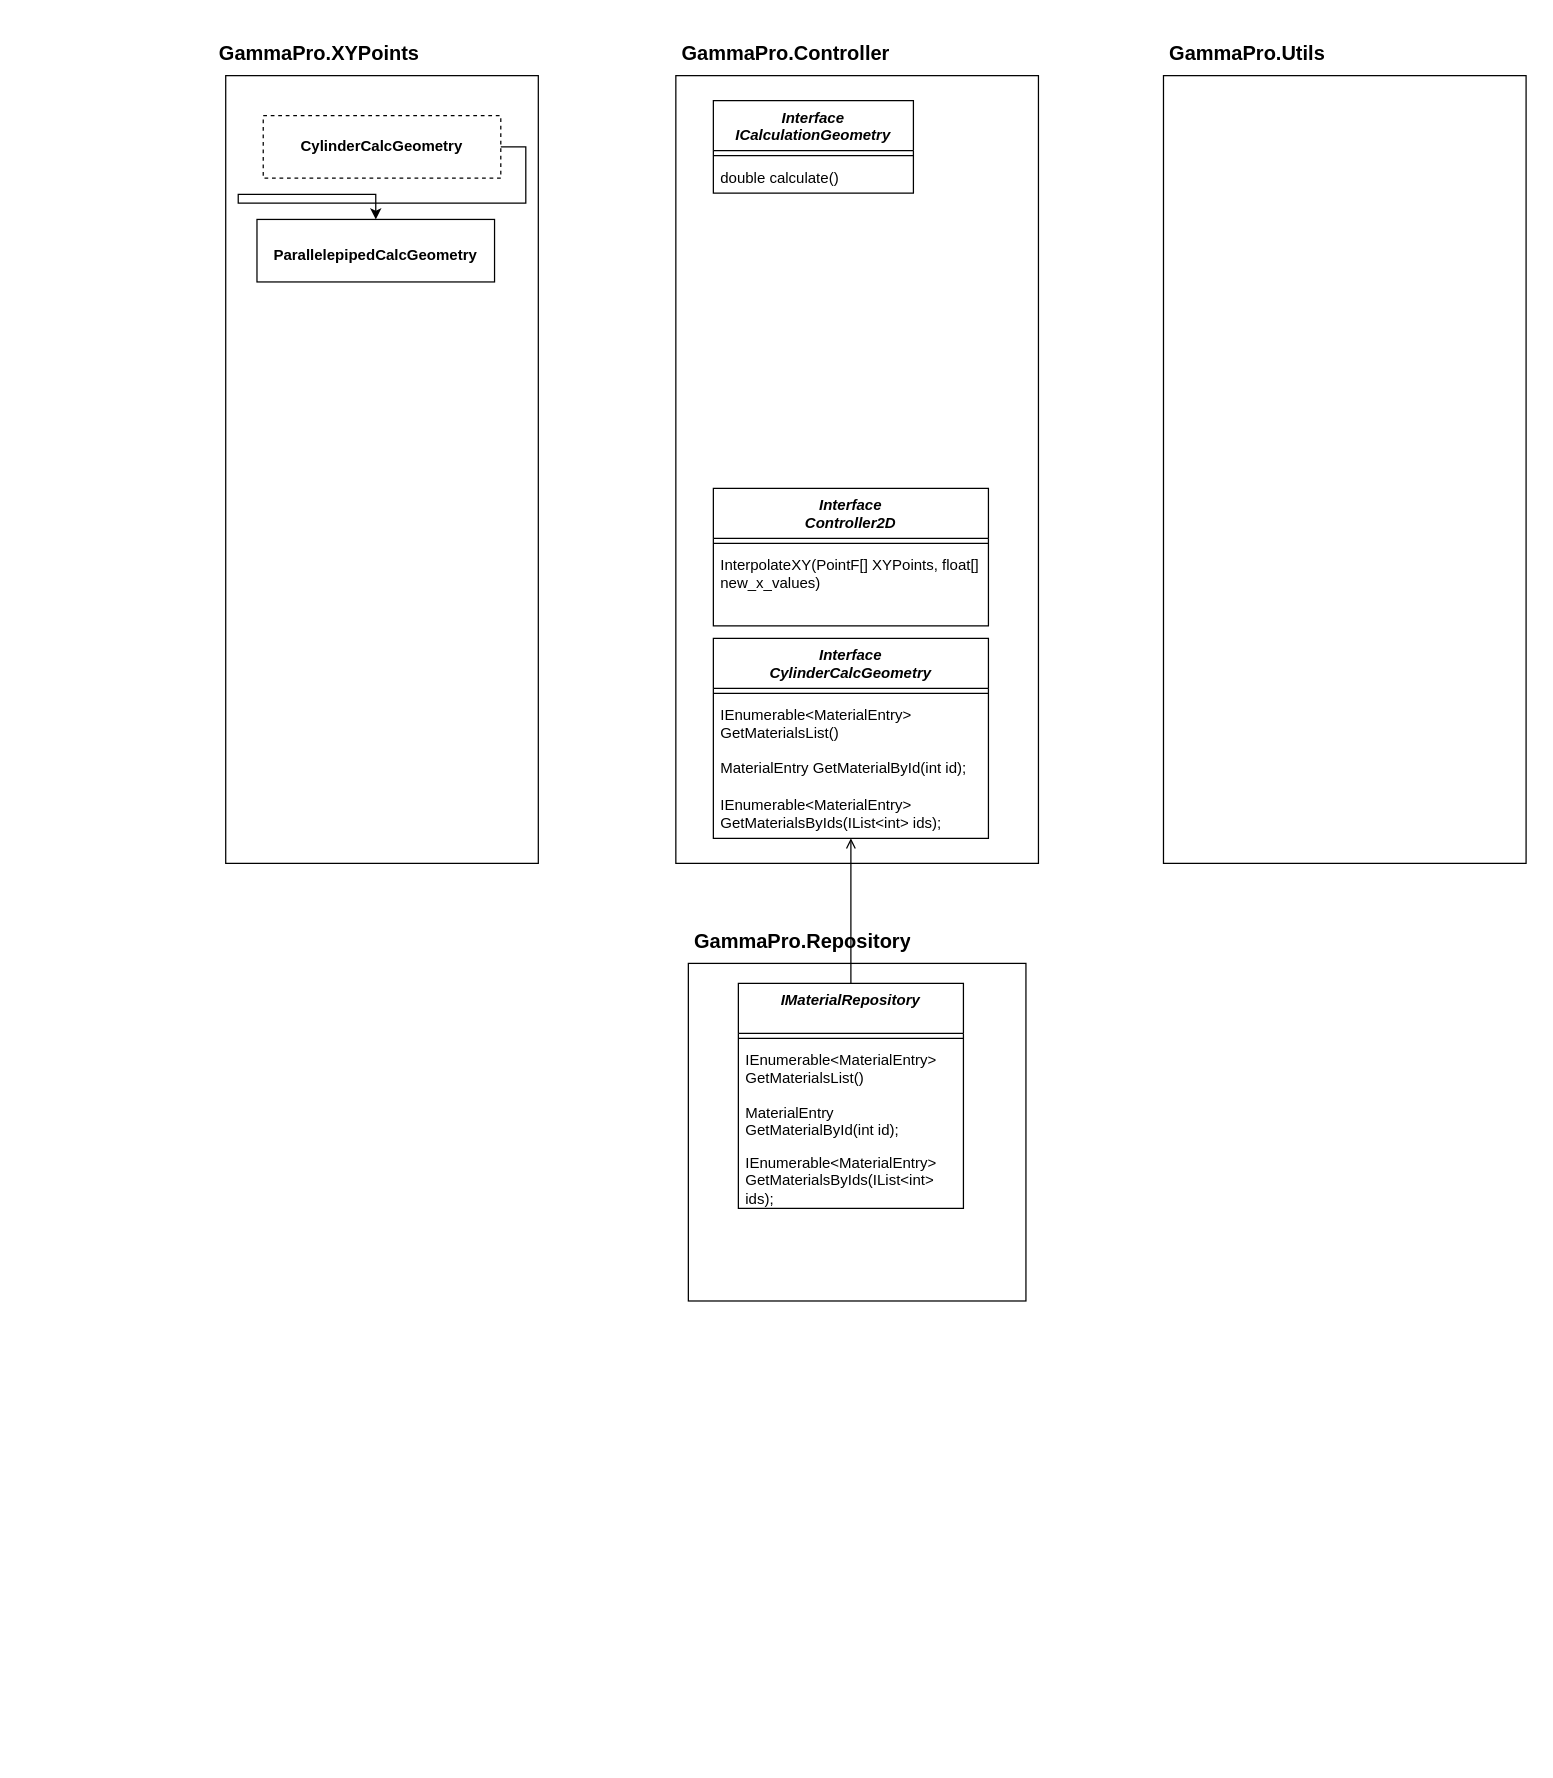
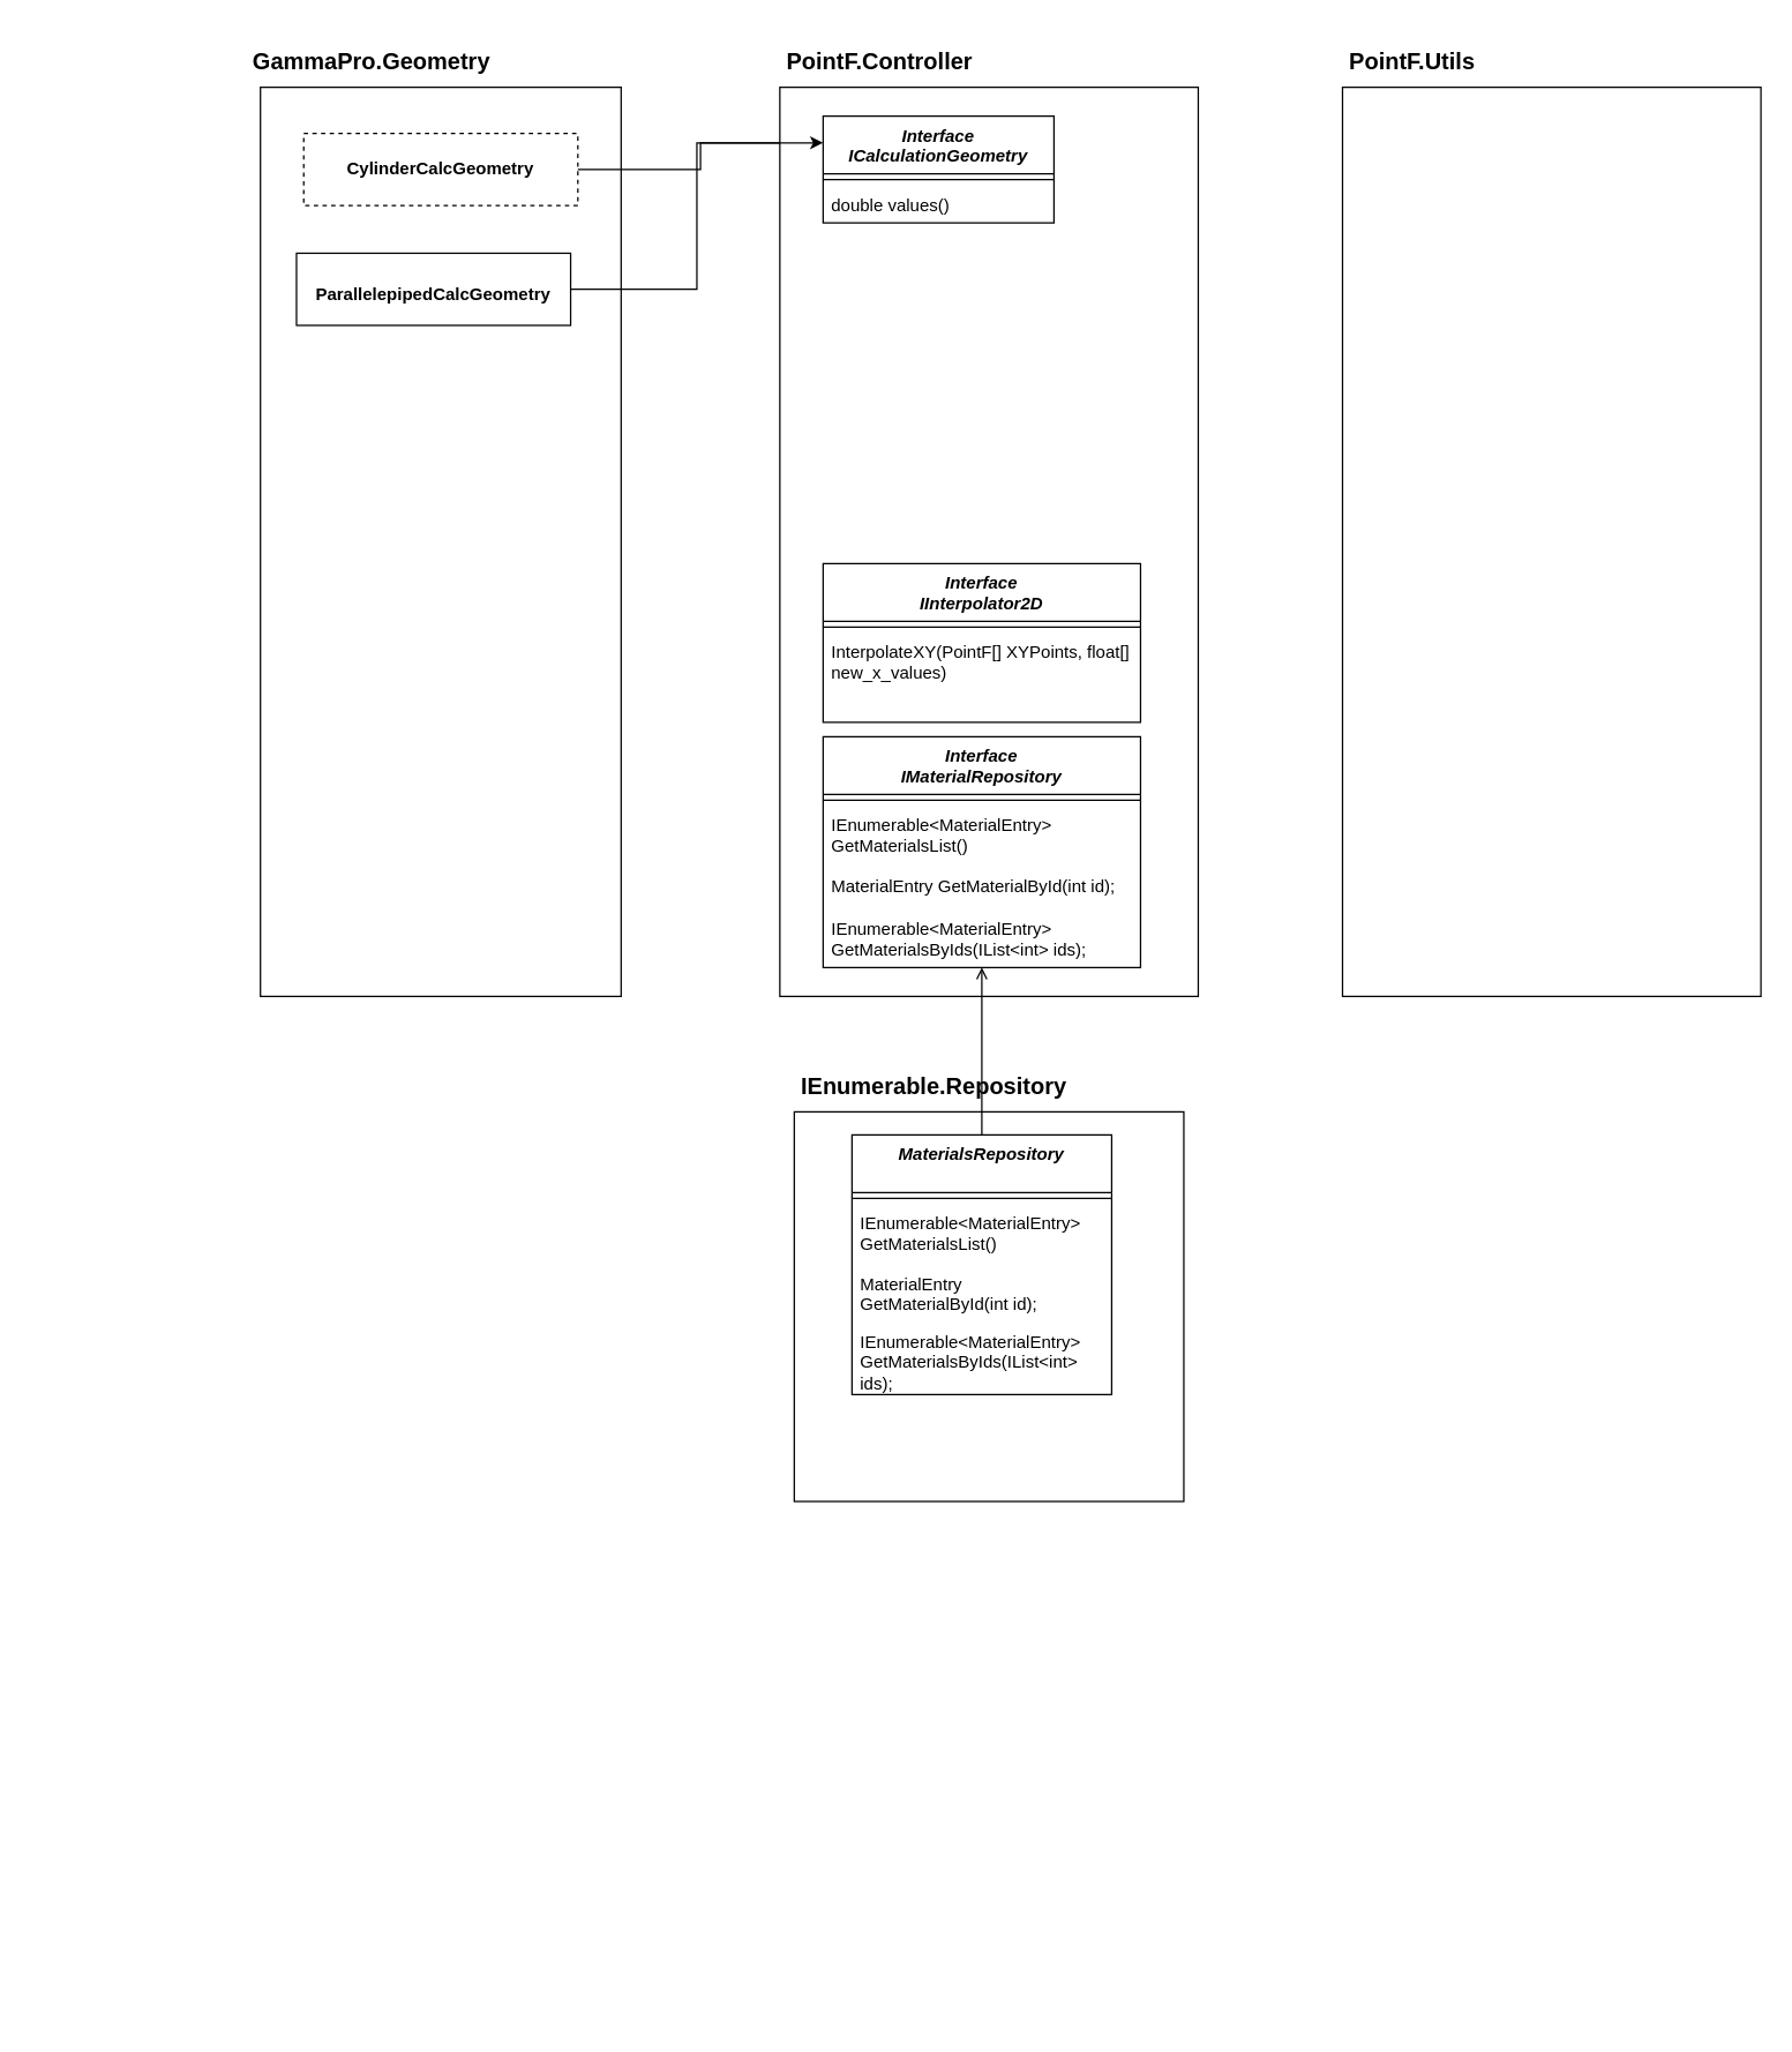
  <mxCell id="0" />
  <mxCell id="1" parent="0" />
  <mxCell id="2" value="" style="group;imageAspect=1;collapsible=0;resizeWidth=0;resizeHeight=0;container=0;allowArrows=0;noLabel=0;enumerate=0;" vertex="1" connectable="0" parent="1"><mxGeometry x="20" y="20" width="410" height="742" as="geometry" /></mxCell>
  <mxCell id="3" value="" style="group" vertex="1" connectable="0" parent="2"><mxGeometry y="40" width="410" height="702" as="geometry" /></mxCell>
  <mxCell id="4" value="" style="rounded=0;whiteSpace=wrap;html=1;strokeColor=default;" vertex="1" parent="3"><mxGeometry x="160" width="250" height="630" as="geometry" /></mxCell>
  <mxCell id="5" value="&lt;p style=&quot;margin:0px;margin-top:4px;text-align:center;&quot;&gt;&lt;br&gt;&lt;b&gt;CylinderCalcGeometry&lt;/b&gt;&lt;/p&gt;" style="verticalAlign=top;align=left;overflow=fill;fontSize=12;fontFamily=Helvetica;html=1;strokeColor=default;dashed=1;" vertex="1" parent="3"><mxGeometry x="190" y="32" width="190" height="50" as="geometry" /></mxCell>
  <mxCell id="6" value="&lt;p style=&quot;margin: 4px 0px 0px;&quot;&gt;&lt;b&gt;&lt;br&gt;&lt;/b&gt;&lt;/p&gt;&lt;p style=&quot;margin: 4px 0px 0px;&quot;&gt;&lt;b&gt;ParallelepipedCalcGeometry&lt;/b&gt;&lt;/p&gt;" style="verticalAlign=top;align=center;overflow=fill;fontSize=12;fontFamily=Helvetica;html=1;strokeColor=default;" vertex="1" parent="3"><mxGeometry x="185" y="115" width="190" height="50" as="geometry" /></mxCell>
- <mxCell id="7" value="&lt;h1&gt;&lt;font style=&quot;font-size: 16px;&quot;&gt;GammaPro.XYPoints&lt;/font&gt;&lt;/h1&gt;" style="text;html=1;strokeColor=none;fillColor=none;spacing=5;spacingTop=-20;whiteSpace=wrap;overflow=hidden;rounded=0;" vertex="1" parent="2"><mxGeometry x="150" width="260" height="40" as="geometry" /></mxCell>
- <mxCell id="8" style="edgeStyle=orthogonalEdgeStyle;rounded=0;orthogonalLoop=1;jettySize=auto;html=1;exitX=1;exitY=0.5;exitDx=0;exitDy=0;" edge="1" parent="1" source="5" target="6"><mxGeometry relative="1" as="geometry" /></mxCell>
+ <mxCell id="7" value="&lt;h1&gt;&lt;font style=&quot;font-size: 16px;&quot;&gt;GammaPro.Geometry&lt;/font&gt;&lt;/h1&gt;" style="text;html=1;strokeColor=none;fillColor=none;spacing=5;spacingTop=-20;whiteSpace=wrap;overflow=hidden;rounded=0;" vertex="1" parent="2"><mxGeometry x="150" width="260" height="40" as="geometry" /></mxCell>
+ <mxCell id="8" style="edgeStyle=orthogonalEdgeStyle;rounded=0;orthogonalLoop=1;jettySize=auto;html=1;exitX=1;exitY=0.5;exitDx=0;exitDy=0;entryX=0;entryY=0.25;entryDx=0;entryDy=0;" edge="1" parent="1" source="5" target="20"><mxGeometry relative="1" as="geometry" /></mxCell>
  <mxCell id="9" value="" style="group" vertex="1" connectable="0" parent="1"><mxGeometry x="540" y="20" width="400" height="670" as="geometry" /></mxCell>
  <mxCell id="10" value="" style="group" vertex="1" connectable="0" parent="9"><mxGeometry y="40" width="400" height="630" as="geometry" /></mxCell>
  <mxCell id="11" value="" style="rounded=0;whiteSpace=wrap;html=1;strokeColor=default;" vertex="1" parent="10"><mxGeometry width="290" height="630" as="geometry" /></mxCell>
- <mxCell id="12" value="Interface&#10;Controller2D" style="swimlane;fontStyle=3;align=center;verticalAlign=top;childLayout=stackLayout;horizontal=1;startSize=40;horizontalStack=0;resizeParent=1;resizeParentMax=0;resizeLast=0;collapsible=1;marginBottom=0;strokeColor=default;" vertex="1" parent="10"><mxGeometry x="30" y="330" width="220" height="110" as="geometry" /></mxCell>
+ <mxCell id="12" value="Interface&#10;IInterpolator2D" style="swimlane;fontStyle=3;align=center;verticalAlign=top;childLayout=stackLayout;horizontal=1;startSize=40;horizontalStack=0;resizeParent=1;resizeParentMax=0;resizeLast=0;collapsible=1;marginBottom=0;strokeColor=default;" vertex="1" parent="10"><mxGeometry x="30" y="330" width="220" height="110" as="geometry" /></mxCell>
  <mxCell id="13" value="" style="line;strokeWidth=1;fillColor=none;align=left;verticalAlign=middle;spacingTop=-1;spacingLeft=3;spacingRight=3;rotatable=0;labelPosition=right;points=[];portConstraint=eastwest;strokeColor=inherit;" vertex="1" parent="12"><mxGeometry y="40" width="220" height="8" as="geometry" /></mxCell>
  <mxCell id="14" value="InterpolateXY(PointF[] XYPoints, float[] new_x_values)" style="text;strokeColor=none;fillColor=none;align=left;verticalAlign=top;spacingLeft=4;spacingRight=4;overflow=hidden;rotatable=0;points=[[0,0.5],[1,0.5]];portConstraint=eastwest;whiteSpace=wrap;" vertex="1" parent="12"><mxGeometry y="48" width="220" height="62" as="geometry" /></mxCell>
- <mxCell id="15" value="Interface&#10;CylinderCalcGeometry" style="swimlane;fontStyle=3;align=center;verticalAlign=top;childLayout=stackLayout;horizontal=1;startSize=40;horizontalStack=0;resizeParent=1;resizeParentMax=0;resizeLast=0;collapsible=1;marginBottom=0;strokeColor=default;" vertex="1" parent="10"><mxGeometry x="30" y="450" width="220" height="160" as="geometry"><mxRectangle x="30" y="480" width="150" height="40" as="alternateBounds" /></mxGeometry></mxCell>
+ <mxCell id="15" value="Interface&#10;IMaterialRepository" style="swimlane;fontStyle=3;align=center;verticalAlign=top;childLayout=stackLayout;horizontal=1;startSize=40;horizontalStack=0;resizeParent=1;resizeParentMax=0;resizeLast=0;collapsible=1;marginBottom=0;strokeColor=default;" vertex="1" parent="10"><mxGeometry x="30" y="450" width="220" height="160" as="geometry"><mxRectangle x="30" y="480" width="150" height="40" as="alternateBounds" /></mxGeometry></mxCell>
  <mxCell id="16" value="" style="line;strokeWidth=1;fillColor=none;align=left;verticalAlign=middle;spacingTop=-1;spacingLeft=3;spacingRight=3;rotatable=0;labelPosition=right;points=[];portConstraint=eastwest;strokeColor=inherit;" vertex="1" parent="15"><mxGeometry y="40" width="220" height="8" as="geometry" /></mxCell>
  <mxCell id="17" value="IEnumerable&lt;MaterialEntry&gt; GetMaterialsList()" style="text;strokeColor=none;fillColor=none;align=left;verticalAlign=top;spacingLeft=4;spacingRight=4;overflow=hidden;rotatable=0;points=[[0,0.5],[1,0.5]];portConstraint=eastwest;whiteSpace=wrap;" vertex="1" parent="15"><mxGeometry y="48" width="220" height="42" as="geometry" /></mxCell>
  <mxCell id="18" value="MaterialEntry GetMaterialById(int id);" style="text;strokeColor=none;fillColor=none;align=left;verticalAlign=top;spacingLeft=4;spacingRight=4;overflow=hidden;rotatable=0;points=[[0,0.5],[1,0.5]];portConstraint=eastwest;whiteSpace=wrap;" vertex="1" parent="15"><mxGeometry y="90" width="220" height="30" as="geometry" /></mxCell>
  <mxCell id="19" value="IEnumerable&lt;MaterialEntry&gt; GetMaterialsByIds(IList&lt;int&gt; ids);" style="text;strokeColor=none;fillColor=none;align=left;verticalAlign=top;spacingLeft=4;spacingRight=4;overflow=hidden;rotatable=0;points=[[0,0.5],[1,0.5]];portConstraint=eastwest;whiteSpace=wrap;" vertex="1" parent="15"><mxGeometry y="120" width="220" height="40" as="geometry" /></mxCell>
  <mxCell id="20" value="Interface&#10;ICalculationGeometry" style="swimlane;fontStyle=3;align=center;verticalAlign=top;childLayout=stackLayout;horizontal=1;startSize=40;horizontalStack=0;resizeParent=1;resizeParentMax=0;resizeLast=0;collapsible=1;marginBottom=0;" vertex="1" parent="10"><mxGeometry x="30" y="20" width="160" height="74" as="geometry"><mxRectangle x="170" y="200" width="160" height="30" as="alternateBounds" /></mxGeometry></mxCell>
  <mxCell id="21" value="" style="line;strokeWidth=1;fillColor=none;align=left;verticalAlign=middle;spacingTop=-1;spacingLeft=3;spacingRight=3;rotatable=0;labelPosition=right;points=[];portConstraint=eastwest;strokeColor=inherit;" vertex="1" parent="20"><mxGeometry y="40" width="160" height="8" as="geometry" /></mxCell>
- <mxCell id="22" value="double calculate()" style="text;strokeColor=none;fillColor=none;align=left;verticalAlign=top;spacingLeft=4;spacingRight=4;overflow=hidden;rotatable=0;points=[[0,0.5],[1,0.5]];portConstraint=eastwest;" vertex="1" parent="20"><mxGeometry y="48" width="160" height="26" as="geometry" /></mxCell>
- <mxCell id="23" value="&lt;h1&gt;&lt;font style=&quot;font-size: 16px;&quot;&gt;GammaPro.Controller&lt;/font&gt;&lt;/h1&gt;" style="text;html=1;strokeColor=none;fillColor=none;spacing=5;spacingTop=-20;whiteSpace=wrap;overflow=hidden;rounded=0;" vertex="1" parent="9"><mxGeometry width="260" height="40" as="geometry" /></mxCell>
+ <mxCell id="22" value="double values()" style="text;strokeColor=none;fillColor=none;align=left;verticalAlign=top;spacingLeft=4;spacingRight=4;overflow=hidden;rotatable=0;points=[[0,0.5],[1,0.5]];portConstraint=eastwest;" vertex="1" parent="20"><mxGeometry y="48" width="160" height="26" as="geometry" /></mxCell>
+ <mxCell id="23" value="&lt;h1&gt;&lt;font style=&quot;font-size: 16px;&quot;&gt;PointF.Controller&lt;/font&gt;&lt;/h1&gt;" style="text;html=1;strokeColor=none;fillColor=none;spacing=5;spacingTop=-20;whiteSpace=wrap;overflow=hidden;rounded=0;" vertex="1" parent="9"><mxGeometry width="260" height="40" as="geometry" /></mxCell>
+ <mxCell id="24" style="edgeStyle=orthogonalEdgeStyle;rounded=0;orthogonalLoop=1;jettySize=auto;html=1;exitX=1;exitY=0.5;exitDx=0;exitDy=0;entryX=0;entryY=0.25;entryDx=0;entryDy=0;" edge="1" parent="1" source="6" target="20"><mxGeometry relative="1" as="geometry" /></mxCell>
  <mxCell id="25" value="" style="group" vertex="1" connectable="0" parent="1"><mxGeometry x="930" y="20" width="290" height="670" as="geometry" /></mxCell>
  <mxCell id="26" value="" style="rounded=0;whiteSpace=wrap;html=1;strokeColor=default;fontSize=16;" vertex="1" parent="25"><mxGeometry y="40" width="290" height="630" as="geometry" /></mxCell>
- <mxCell id="27" value="&lt;h1&gt;&lt;font style=&quot;font-size: 16px;&quot;&gt;GammaPro.Utils&lt;/font&gt;&lt;/h1&gt;" style="text;html=1;strokeColor=none;fillColor=none;spacing=5;spacingTop=-20;whiteSpace=wrap;overflow=hidden;rounded=0;" vertex="1" parent="25"><mxGeometry width="260" height="40" as="geometry" /></mxCell>
+ <mxCell id="27" value="&lt;h1&gt;&lt;font style=&quot;font-size: 16px;&quot;&gt;PointF.Utils&lt;/font&gt;&lt;/h1&gt;" style="text;html=1;strokeColor=none;fillColor=none;spacing=5;spacingTop=-20;whiteSpace=wrap;overflow=hidden;rounded=0;" vertex="1" parent="25"><mxGeometry width="260" height="40" as="geometry" /></mxCell>
  <mxCell id="28" value="" style="group" vertex="1" connectable="0" parent="1"><mxGeometry x="480" y="730" width="400" height="670" as="geometry" /></mxCell>
  <mxCell id="29" value="" style="rounded=0;whiteSpace=wrap;html=1;strokeColor=default;fontSize=16;" vertex="1" parent="28"><mxGeometry x="70" y="40" width="270" height="270" as="geometry" /></mxCell>
- <mxCell id="30" value="&lt;h1&gt;&lt;font style=&quot;font-size: 16px;&quot;&gt;GammaPro.Repository&lt;/font&gt;&lt;/h1&gt;" style="text;html=1;strokeColor=none;fillColor=none;spacing=5;spacingTop=-20;whiteSpace=wrap;overflow=hidden;rounded=0;" vertex="1" parent="28"><mxGeometry x="70" width="270" height="40" as="geometry" /></mxCell>
- <mxCell id="31" value="IMaterialRepository" style="swimlane;fontStyle=3;align=center;verticalAlign=top;childLayout=stackLayout;horizontal=1;startSize=40;horizontalStack=0;resizeParent=1;resizeParentMax=0;resizeLast=0;collapsible=1;marginBottom=0;" vertex="1" parent="28"><mxGeometry x="110" y="56" width="180" height="180" as="geometry"><mxRectangle x="20" y="56" width="160" height="30" as="alternateBounds" /></mxGeometry></mxCell>
+ <mxCell id="30" value="&lt;h1&gt;&lt;font style=&quot;font-size: 16px;&quot;&gt;IEnumerable.Repository&lt;/font&gt;&lt;/h1&gt;" style="text;html=1;strokeColor=none;fillColor=none;spacing=5;spacingTop=-20;whiteSpace=wrap;overflow=hidden;rounded=0;" vertex="1" parent="28"><mxGeometry x="70" width="270" height="40" as="geometry" /></mxCell>
+ <mxCell id="31" value="MaterialsRepository" style="swimlane;fontStyle=3;align=center;verticalAlign=top;childLayout=stackLayout;horizontal=1;startSize=40;horizontalStack=0;resizeParent=1;resizeParentMax=0;resizeLast=0;collapsible=1;marginBottom=0;" vertex="1" parent="28"><mxGeometry x="110" y="56" width="180" height="180" as="geometry"><mxRectangle x="20" y="56" width="160" height="30" as="alternateBounds" /></mxGeometry></mxCell>
  <mxCell id="32" value="" style="line;strokeWidth=1;fillColor=none;align=left;verticalAlign=middle;spacingTop=-1;spacingLeft=3;spacingRight=3;rotatable=0;labelPosition=right;points=[];portConstraint=eastwest;strokeColor=inherit;" vertex="1" parent="31"><mxGeometry y="40" width="180" height="8" as="geometry" /></mxCell>
  <mxCell id="33" value="IEnumerable&lt;MaterialEntry&gt; GetMaterialsList()" style="text;strokeColor=none;fillColor=none;align=left;verticalAlign=top;spacingLeft=4;spacingRight=4;overflow=hidden;rotatable=0;points=[[0,0.5],[1,0.5]];portConstraint=eastwest;whiteSpace=wrap;" vertex="1" parent="31"><mxGeometry y="48" width="180" height="42" as="geometry" /></mxCell>
  <mxCell id="34" value="MaterialEntry GetMaterialById(int id);" style="text;strokeColor=none;fillColor=none;align=left;verticalAlign=top;spacingLeft=4;spacingRight=4;overflow=hidden;rotatable=0;points=[[0,0.5],[1,0.5]];portConstraint=eastwest;whiteSpace=wrap;" vertex="1" parent="31"><mxGeometry y="90" width="180" height="40" as="geometry" /></mxCell>
  <mxCell id="35" value="IEnumerable&lt;MaterialEntry&gt; GetMaterialsByIds(IList&lt;int&gt; ids);" style="text;strokeColor=none;fillColor=none;align=left;verticalAlign=top;spacingLeft=4;spacingRight=4;overflow=hidden;rotatable=0;points=[[0,0.5],[1,0.5]];portConstraint=eastwest;whiteSpace=wrap;" vertex="1" parent="31"><mxGeometry y="130" width="180" height="50" as="geometry" /></mxCell>
  <mxCell id="36" style="edgeStyle=orthogonalEdgeStyle;rounded=0;orthogonalLoop=1;jettySize=auto;html=1;exitX=0.5;exitY=0;exitDx=0;exitDy=0;fontSize=16;endArrow=open;" edge="1" parent="1" source="31" target="15"><mxGeometry relative="1" as="geometry" /></mxCell>
